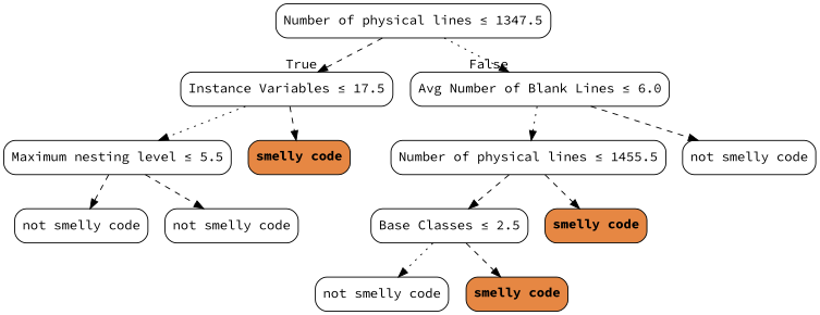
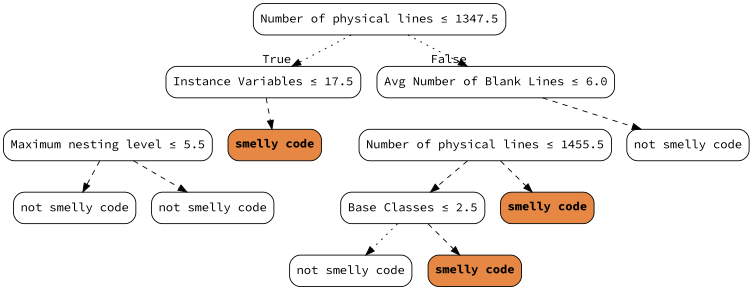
  digraph {
    fontname="Source Code Pro"
    node [color=black fillcolor="#FFFFFF" fontname="Source Code Pro" shape=box style="filled, rounded"]
    edge [fontname="Source Code Pro" style=dashed]
    n1 [label=<Number of physical lines &le; 1347.5>]
    n2 [label=<Instance Variables &le; 17.5>]
    n3 [label=<Avg Number of Blank Lines &le; 6.0>]
    n4 [label=<Maximum nesting level &le; 5.5>]
    n5 [fillcolor="#e68743" label=<<b>smelly code</b>>]
    n6 [label=<Number of physical lines &le; 1455.5>]
    n7 [label=<not smelly code>]
    n8 [label=<not smelly code>]
    n9 [label=<not smelly code>]
    n10 [label=<Base Classes &le; 2.5>]
    n11 [fillcolor="#e68743" label=<<b>smelly code</b>>]
    n12 [label=<not smelly code>]
    n13 [fillcolor="#e68743" label=<<b>smelly code</b>>]
-   n1 -> n2 [headlabel=True labelangle=45 labeldistance=2.5]
+   n1 -> n2 [headlabel=True labelangle=45 labeldistance=2.5 style=dotted]
    n1 -> n3 [headlabel=False labelangle=-45 labeldistance=2.5 style=dotted]
-   n2 -> n4 [style=dotted]
    n2 -> n5
-   n3 -> n6 [style=dotted]
    n3 -> n7
    n4 -> n8
    n4 -> n9
    n6 -> n10
    n6 -> n11
    n10 -> n12 [style=dotted]
    n10 -> n13
  }
